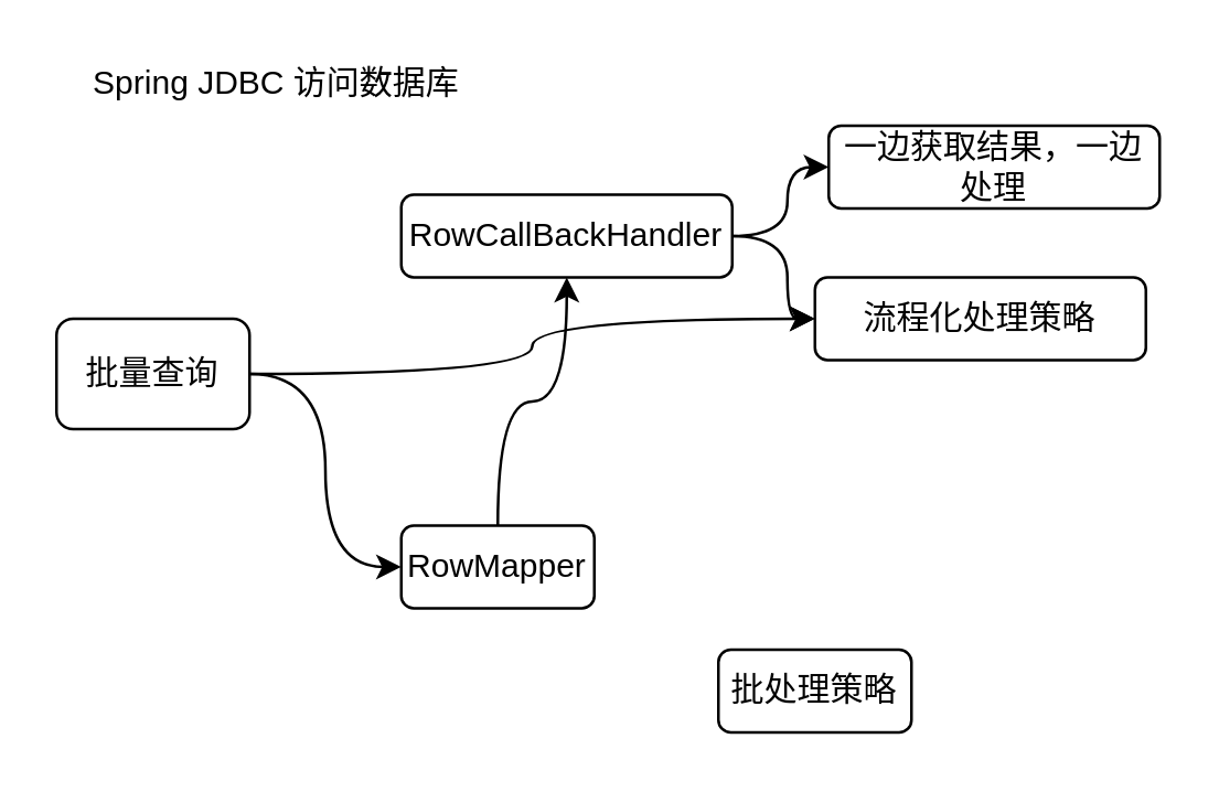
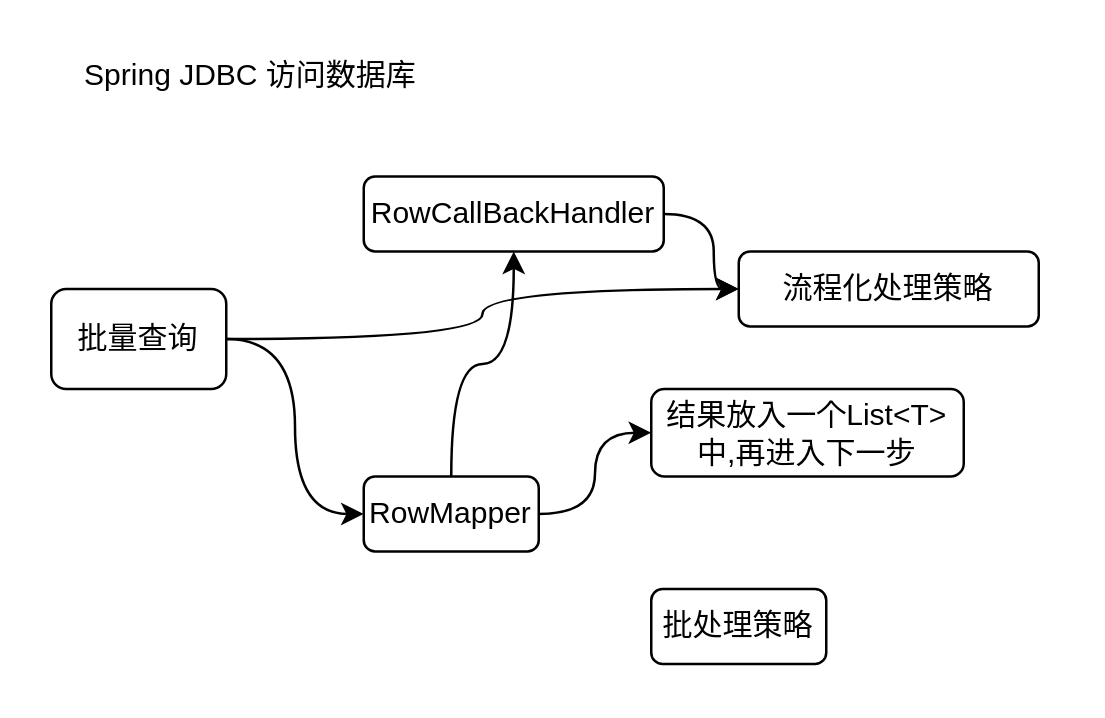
  <mxCell id="0" />
  <mxCell id="1" parent="0" />
  <mxCell id="2" value="Spring JDBC 访问数据库" style="text;html=1;strokeColor=none;fillColor=none;align=center;verticalAlign=middle;whiteSpace=wrap;rounded=0;" vertex="1" parent="1"><mxGeometry x="25" y="20" width="150" height="20" as="geometry" /></mxCell>
  <mxCell id="3" value="" style="edgeStyle=orthogonalEdgeStyle;rounded=0;orthogonalLoop=1;jettySize=auto;html=1;curved=1;" edge="1" parent="1" source="5" target="15"><mxGeometry relative="1" as="geometry" /></mxCell>
  <mxCell id="4" value="" style="edgeStyle=orthogonalEdgeStyle;rounded=0;orthogonalLoop=1;jettySize=auto;html=1;entryX=0;entryY=0.5;entryDx=0;entryDy=0;curved=1;" edge="1" parent="1" source="5" target="8"><mxGeometry relative="1" as="geometry" /></mxCell>
  <mxCell id="5" value="批量查询" style="rounded=1;whiteSpace=wrap;html=1;" vertex="1" parent="1"><mxGeometry x="20" y="115" width="70" height="40" as="geometry" /></mxCell>
+ <mxCell id="6" value="" style="edgeStyle=orthogonalEdgeStyle;curved=1;rounded=0;orthogonalLoop=1;jettySize=auto;html=1;" edge="1" parent="1" source="8" target="10"><mxGeometry relative="1" as="geometry" /></mxCell>
  <mxCell id="7" value="" style="edgeStyle=orthogonalEdgeStyle;curved=1;rounded=0;orthogonalLoop=1;jettySize=auto;html=1;" edge="1" parent="1" source="8" target="13"><mxGeometry relative="1" as="geometry" /></mxCell>
  <mxCell id="8" value="RowMapper&lt;br&gt;" style="rounded=1;whiteSpace=wrap;html=1;" vertex="1" parent="1"><mxGeometry x="145" y="190" width="70" height="30" as="geometry" /></mxCell>
  <mxCell id="9" value="批处理策略" style="rounded=1;whiteSpace=wrap;html=1;" vertex="1" parent="1"><mxGeometry x="260" y="235" width="70" height="30" as="geometry" /></mxCell>
- <mxCell id="11" value="" style="edgeStyle=orthogonalEdgeStyle;curved=1;rounded=0;orthogonalLoop=1;jettySize=auto;html=1;" edge="1" parent="1" source="13" target="14"><mxGeometry relative="1" as="geometry" /></mxCell>
+ <mxCell id="10" value="结果放入一个List&amp;lt;T&amp;gt;中,再进入下一步" style="rounded=1;whiteSpace=wrap;html=1;" vertex="1" parent="1"><mxGeometry x="260" y="155" width="125" height="35" as="geometry" /></mxCell>
  <mxCell id="12" style="edgeStyle=orthogonalEdgeStyle;curved=1;rounded=0;orthogonalLoop=1;jettySize=auto;html=1;entryX=0;entryY=0.5;entryDx=0;entryDy=0;" edge="1" parent="1" source="13" target="15"><mxGeometry relative="1" as="geometry" /></mxCell>
  <mxCell id="13" value="RowCallBackHandler" style="rounded=1;whiteSpace=wrap;html=1;" vertex="1" parent="1"><mxGeometry x="145" y="70" width="120" height="30" as="geometry" /></mxCell>
- <mxCell id="14" value="一边获取结果，一边处理" style="rounded=1;whiteSpace=wrap;html=1;" vertex="1" parent="1"><mxGeometry x="300" y="45" width="120" height="30" as="geometry" /></mxCell>
  <mxCell id="15" value="流程化处理策略" style="rounded=1;whiteSpace=wrap;html=1;" vertex="1" parent="1"><mxGeometry x="295" y="100" width="120" height="30" as="geometry" /></mxCell>
